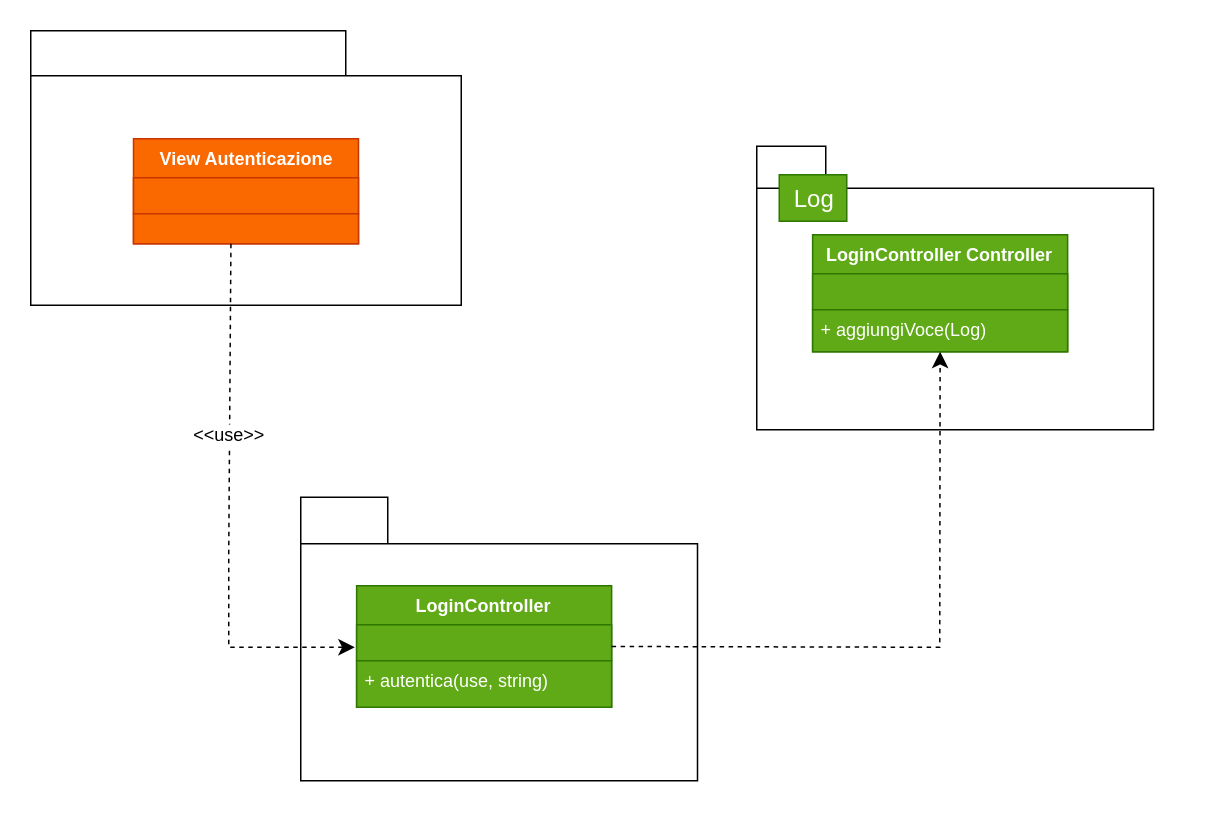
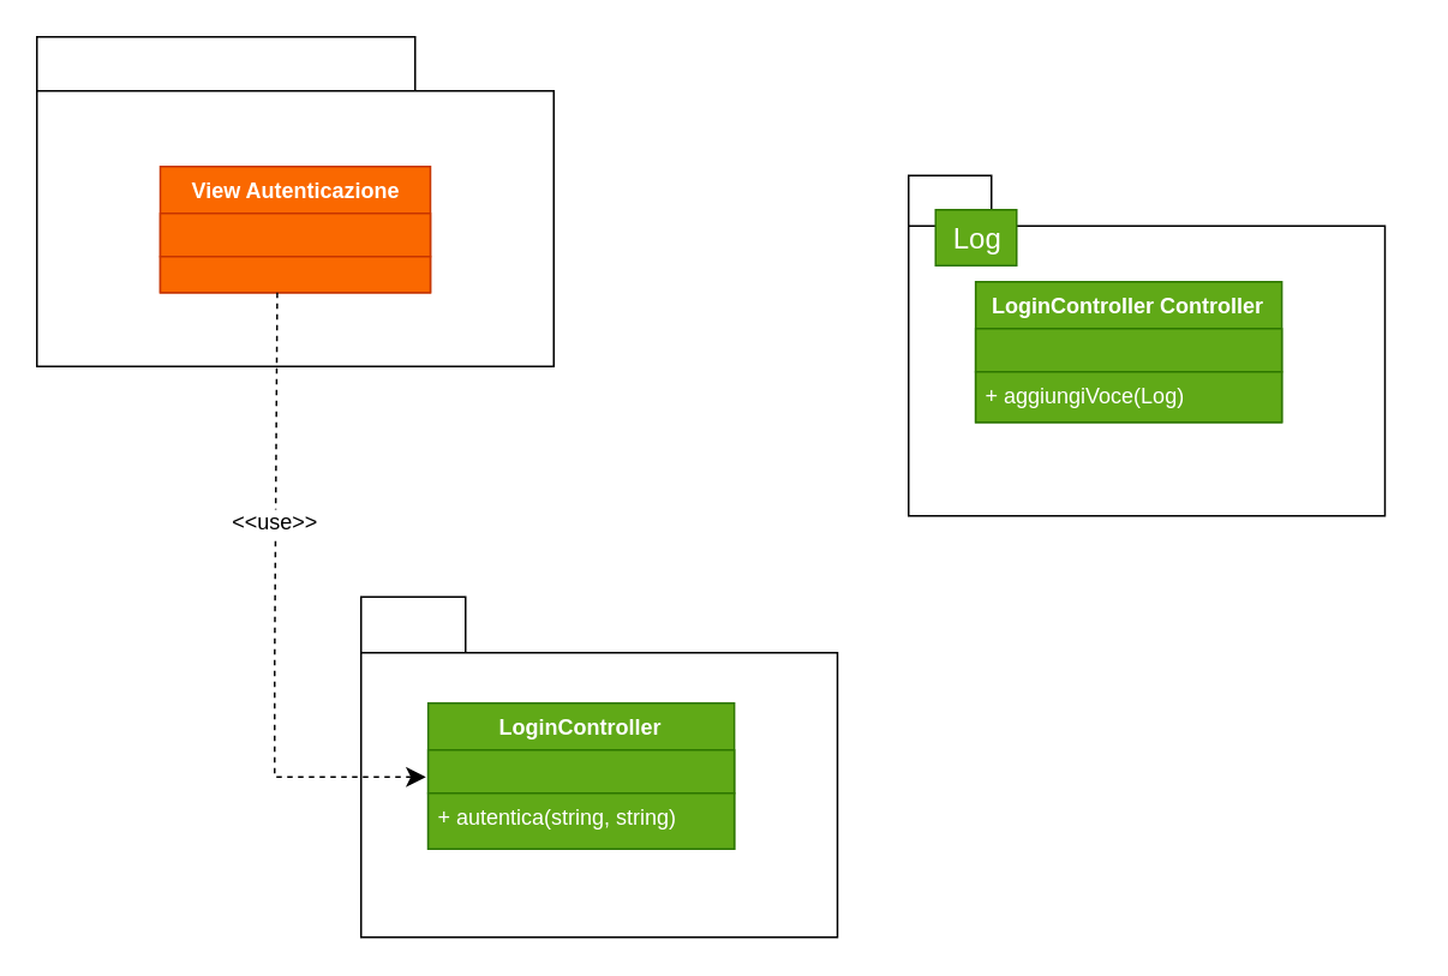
  <mxCell id="0" />
  <mxCell id="1" parent="0" />
  <mxCell id="2" value="" style="shape=folder;fontStyle=1;spacingTop=10;tabWidth=210;tabHeight=30;tabPosition=left;html=1;whiteSpace=wrap;" parent="1" vertex="1"><mxGeometry x="20" y="20" width="287" height="183" as="geometry" /></mxCell>
  <mxCell id="3" style="edgeStyle=none;curved=1;rounded=0;orthogonalLoop=1;jettySize=auto;html=1;exitX=0.5;exitY=0;exitDx=0;exitDy=0;fontSize=12;startSize=8;endSize=8;" parent="1" edge="1"><mxGeometry relative="1" as="geometry"><mxPoint x="371" y="106" as="sourcePoint" /><mxPoint x="371" y="106" as="targetPoint" /></mxGeometry></mxCell>
  <mxCell id="4" value="" style="shape=folder;fontStyle=1;spacingTop=10;tabWidth=58;tabHeight=31;tabPosition=left;html=1;whiteSpace=wrap;" parent="1" vertex="1"><mxGeometry x="200" y="331" width="264.5" height="189" as="geometry" /></mxCell>
  <mxCell id="5" value="&lt;font color=&quot;#ffffff&quot;&gt;View Autenticazione&lt;br&gt;&lt;/font&gt;" style="swimlane;fontStyle=1;align=center;verticalAlign=top;childLayout=stackLayout;horizontal=1;startSize=26;horizontalStack=0;resizeParent=1;resizeParentMax=0;resizeLast=0;collapsible=1;marginBottom=0;whiteSpace=wrap;html=1;fillColor=#fa6800;fontColor=#000000;strokeColor=#C73500;" parent="1" vertex="1"><mxGeometry x="88.5" y="92" width="150" height="70" as="geometry" /></mxCell>
  <mxCell id="6" value="" style="text;strokeColor=#C73500;fillColor=#fa6800;align=left;verticalAlign=top;spacingLeft=4;spacingRight=4;overflow=hidden;rotatable=0;points=[[0,0.5],[1,0.5]];portConstraint=eastwest;whiteSpace=wrap;html=1;fontColor=#000000;" parent="5" vertex="1"><mxGeometry y="26" width="150" height="24" as="geometry" /></mxCell>
  <mxCell id="7" value="" style="line;strokeWidth=1;fillColor=#fa6800;align=left;verticalAlign=middle;spacingTop=-1;spacingLeft=3;spacingRight=3;rotatable=0;labelPosition=right;points=[];portConstraint=eastwest;strokeColor=#FF8000;fontColor=#000000;" parent="5" vertex="1"><mxGeometry y="50" width="150" as="geometry" /></mxCell>
  <mxCell id="8" value="&lt;div&gt;&lt;br&gt;&lt;/div&gt;&lt;div&gt;&lt;br&gt;&lt;/div&gt;" style="text;strokeColor=#C73500;fillColor=#fa6800;align=left;verticalAlign=top;spacingLeft=4;spacingRight=4;overflow=hidden;rotatable=0;points=[[0,0.5],[1,0.5]];portConstraint=eastwest;whiteSpace=wrap;html=1;fontColor=#000000;" parent="5" vertex="1"><mxGeometry y="50" width="150" height="20" as="geometry" /></mxCell>
  <mxCell id="9" value="LoginController" style="swimlane;fontStyle=1;align=center;verticalAlign=top;childLayout=stackLayout;horizontal=1;startSize=26;horizontalStack=0;resizeParent=1;resizeParentMax=0;resizeLast=0;collapsible=1;marginBottom=0;whiteSpace=wrap;html=1;fillColor=#60a917;fontColor=#ffffff;strokeColor=#2D7600;" parent="1" vertex="1"><mxGeometry x="237.25" y="390" width="170" height="81" as="geometry" /></mxCell>
  <mxCell id="10" value="" style="text;strokeColor=#2D7600;fillColor=#60a917;align=left;verticalAlign=top;spacingLeft=4;spacingRight=4;overflow=hidden;rotatable=0;points=[[0,0.5],[1,0.5]];portConstraint=eastwest;whiteSpace=wrap;html=1;fontColor=#ffffff;" parent="9" vertex="1"><mxGeometry y="26" width="170" height="24" as="geometry" /></mxCell>
  <mxCell id="11" value="" style="line;strokeWidth=1;fillColor=#fa6800;align=left;verticalAlign=middle;spacingTop=-1;spacingLeft=3;spacingRight=3;rotatable=0;labelPosition=right;points=[];portConstraint=eastwest;strokeColor=#FF8000;fontColor=#000000;" parent="9" vertex="1"><mxGeometry y="50" width="170" as="geometry" /></mxCell>
- <mxCell id="12" value="+ autentica(use, string)" style="text;strokeColor=#2D7600;fillColor=#60a917;align=left;verticalAlign=top;spacingLeft=4;spacingRight=4;overflow=hidden;rotatable=0;points=[[0,0.5],[1,0.5]];portConstraint=eastwest;whiteSpace=wrap;html=1;fontColor=#ffffff;" parent="9" vertex="1"><mxGeometry y="50" width="170" height="31" as="geometry" /></mxCell>
+ <mxCell id="12" value="+ autentica(string, string)" style="text;strokeColor=#2D7600;fillColor=#60a917;align=left;verticalAlign=top;spacingLeft=4;spacingRight=4;overflow=hidden;rotatable=0;points=[[0,0.5],[1,0.5]];portConstraint=eastwest;whiteSpace=wrap;html=1;fontColor=#ffffff;" parent="9" vertex="1"><mxGeometry y="50" width="170" height="31" as="geometry" /></mxCell>
  <mxCell id="13" style="edgeStyle=none;curved=0;rounded=0;orthogonalLoop=1;jettySize=auto;html=1;exitX=0.5;exitY=1;exitDx=0;exitDy=0;fontSize=12;startSize=8;endSize=8;entryX=0;entryY=0.25;entryDx=0;entryDy=0;dashed=1;strokeColor=none;" parent="1" target="9" edge="1"><mxGeometry relative="1" as="geometry"><mxPoint x="47" y="292" as="sourcePoint" /><mxPoint x="47" y="611" as="targetPoint" /><Array as="points"><mxPoint x="47" y="512" /></Array></mxGeometry></mxCell>
  <mxCell id="14" style="edgeStyle=none;curved=0;rounded=0;orthogonalLoop=1;jettySize=auto;html=1;exitX=0.433;exitY=1;exitDx=0;exitDy=0;fontSize=12;startSize=8;endSize=8;dashed=1;exitPerimeter=0;" parent="1" source="8" edge="1"><mxGeometry relative="1" as="geometry"><mxPoint x="77" y="292" as="sourcePoint" /><mxPoint x="236" y="431" as="targetPoint" /><Array as="points"><mxPoint x="152" y="367" /><mxPoint x="152" y="431" /></Array></mxGeometry></mxCell>
  <mxCell id="15" value="&amp;lt;&amp;lt;use&amp;gt;&amp;gt;" style="edgeLabel;html=1;align=center;verticalAlign=middle;resizable=0;points=[];fontSize=12;" parent="14" vertex="1" connectable="0"><mxGeometry x="-0.272" y="-1" relative="1" as="geometry"><mxPoint as="offset" /></mxGeometry></mxCell>
  <mxCell id="16" style="edgeStyle=none;curved=1;rounded=0;orthogonalLoop=1;jettySize=auto;html=1;exitX=0.5;exitY=0;exitDx=0;exitDy=0;fontSize=12;startSize=8;endSize=8;" parent="1" edge="1"><mxGeometry relative="1" as="geometry"><mxPoint x="782" y="159" as="sourcePoint" /><mxPoint x="782" y="159" as="targetPoint" /></mxGeometry></mxCell>
  <mxCell id="17" value="" style="shape=folder;fontStyle=1;spacingTop=10;tabWidth=46;tabHeight=28;tabPosition=left;html=1;whiteSpace=wrap;" vertex="1" parent="1"><mxGeometry x="504" y="97" width="264.5" height="189" as="geometry" /></mxCell>
  <mxCell id="18" value="Log" style="text;html=1;align=center;verticalAlign=middle;resizable=0;points=[];autosize=1;fontSize=16;fillColor=#60a917;fontColor=#ffffff;strokeColor=#2D7600;" vertex="1" parent="1"><mxGeometry x="519" y="116" width="45" height="31" as="geometry" /></mxCell>
  <mxCell id="19" value="LoginController Controller" style="swimlane;fontStyle=1;align=center;verticalAlign=top;childLayout=stackLayout;horizontal=1;startSize=26;horizontalStack=0;resizeParent=1;resizeParentMax=0;resizeLast=0;collapsible=1;marginBottom=0;whiteSpace=wrap;html=1;fillColor=#60a917;fontColor=#ffffff;strokeColor=#2D7600;" vertex="1" parent="1"><mxGeometry x="541.25" y="156" width="170" height="78" as="geometry" /></mxCell>
  <mxCell id="20" value="" style="text;strokeColor=#2D7600;fillColor=#60a917;align=left;verticalAlign=top;spacingLeft=4;spacingRight=4;overflow=hidden;rotatable=0;points=[[0,0.5],[1,0.5]];portConstraint=eastwest;whiteSpace=wrap;html=1;fontColor=#ffffff;" vertex="1" parent="19"><mxGeometry y="26" width="170" height="24" as="geometry" /></mxCell>
  <mxCell id="21" value="" style="line;strokeWidth=1;fillColor=#fa6800;align=left;verticalAlign=middle;spacingTop=-1;spacingLeft=3;spacingRight=3;rotatable=0;labelPosition=right;points=[];portConstraint=eastwest;strokeColor=#FF8000;fontColor=#000000;" vertex="1" parent="19"><mxGeometry y="50" width="170" as="geometry" /></mxCell>
  <mxCell id="22" value="+ aggiungiVoce(Log)" style="text;strokeColor=#2D7600;fillColor=#60a917;align=left;verticalAlign=top;spacingLeft=4;spacingRight=4;overflow=hidden;rotatable=0;points=[[0,0.5],[1,0.5]];portConstraint=eastwest;whiteSpace=wrap;html=1;fontColor=#ffffff;" vertex="1" parent="19"><mxGeometry y="50" width="170" height="28" as="geometry" /></mxCell>
- <mxCell id="23" style="edgeStyle=none;curved=0;rounded=0;orthogonalLoop=1;jettySize=auto;html=1;exitX=1;exitY=0.5;exitDx=0;exitDy=0;fontSize=12;startSize=8;endSize=8;dashed=1;entryX=0.5;entryY=1;entryDx=0;entryDy=0;" edge="1" parent="1" source="9" target="19"><mxGeometry relative="1" as="geometry"><mxPoint x="590" y="351" as="sourcePoint" /><mxPoint x="673" y="620" as="targetPoint" /><Array as="points"><mxPoint x="626" y="431" /></Array></mxGeometry></mxCell>
